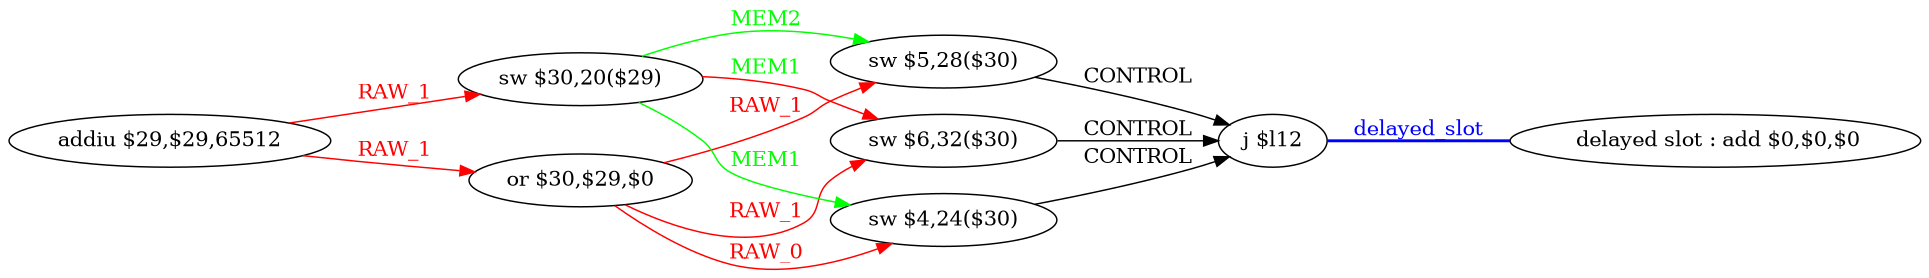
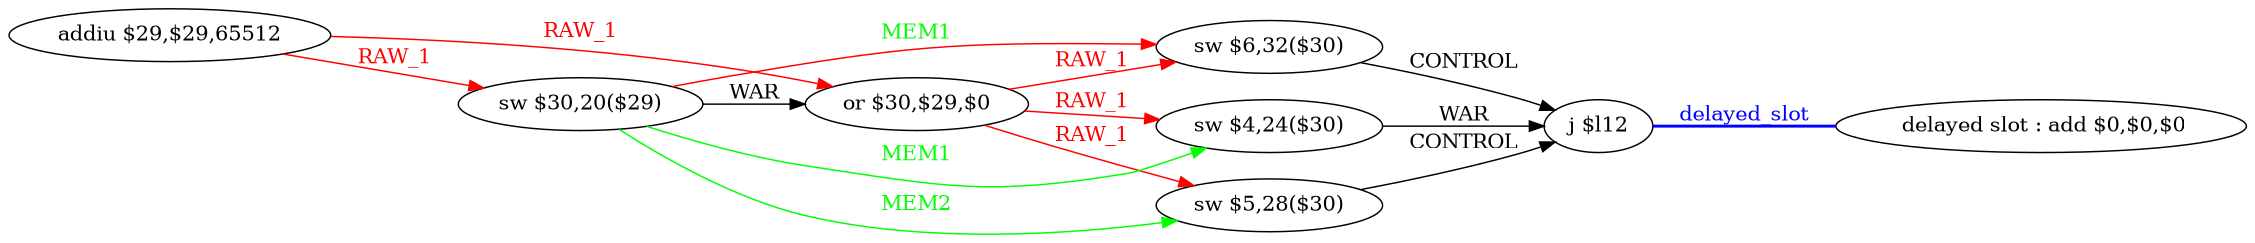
  digraph {
    rankdir=LR
    node [shape=ellipse]
    edge [color=red fontcolor=red]
    n1 [label=" delayed slot : add $0,$0,$0"]
    n2 [label="j $l12"]
    n3 [label="addiu $29,$29,65512"]
    n4 [label="or $30,$29,$0"]
    n5 [label="sw $30,20($29)"]
    n6 [label="sw $6,32($30)"]
    n7 [label="sw $5,28($30)"]
    n8 [label="sw $4,24($30)"]
    n2 -> n1 [color=blue dir=none fontcolor=blue label=delayed_slot style=bold]
    n3 -> n4 [label=RAW_1]
    n3 -> n5 [label=RAW_1]
    n4 -> n6 [label=RAW_1]
    n4 -> n7 [label=RAW_1]
-   n4 -> n8 [label=RAW_0]
+   n4 -> n8 [label=RAW_1]
+   n5 -> n4 [label=WAR color="" fontcolor=""]
    n5 -> n6 [fontcolor=green label=MEM1]
    n5 -> n7 [color=green fontcolor=green label=MEM2]
    n5 -> n8 [color=green fontcolor=green label=MEM1]
    n6 -> n2 [label=CONTROL color="" fontcolor=""]
    n7 -> n2 [label=CONTROL color="" fontcolor=""]
-   n8 -> n2 [label=CONTROL color="" fontcolor=""]
+   n8 -> n2 [label=WAR color="" fontcolor=""]
  }
